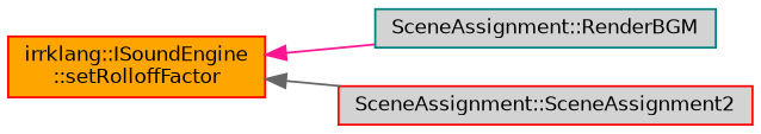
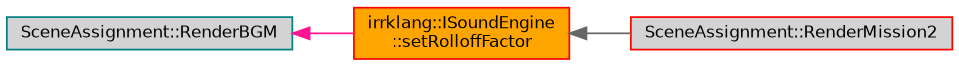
  digraph {
    rankdir=LR
    node [color=red fillcolor=lightgrey fontname=Helvetica fontsize=10 shape=record style=filled]
    edge [dir=back fontname=Helvetica fontsize=10 labelfontname=Helvetica labelfontsize=10 style=solid]
    n1 [fillcolor=orange fontcolor=black height=0.2 label="irrklang::ISoundEngine\l::setRolloffFactor" width=0.4]
    n2 [color=teal height=0.2 label="SceneAssignment::RenderBGM" width=0.4]
-   n3 [height=0.2 label="SceneAssignment::SceneAssignment2" width=0.4]
-   n1 -> n2 [color=deeppink]
+   n3 [height=0.2 label="SceneAssignment::RenderMission2" width=0.4]
+   n2 -> n1 [color=deeppink]
    n1 -> n3 [color=gray40]
  }
